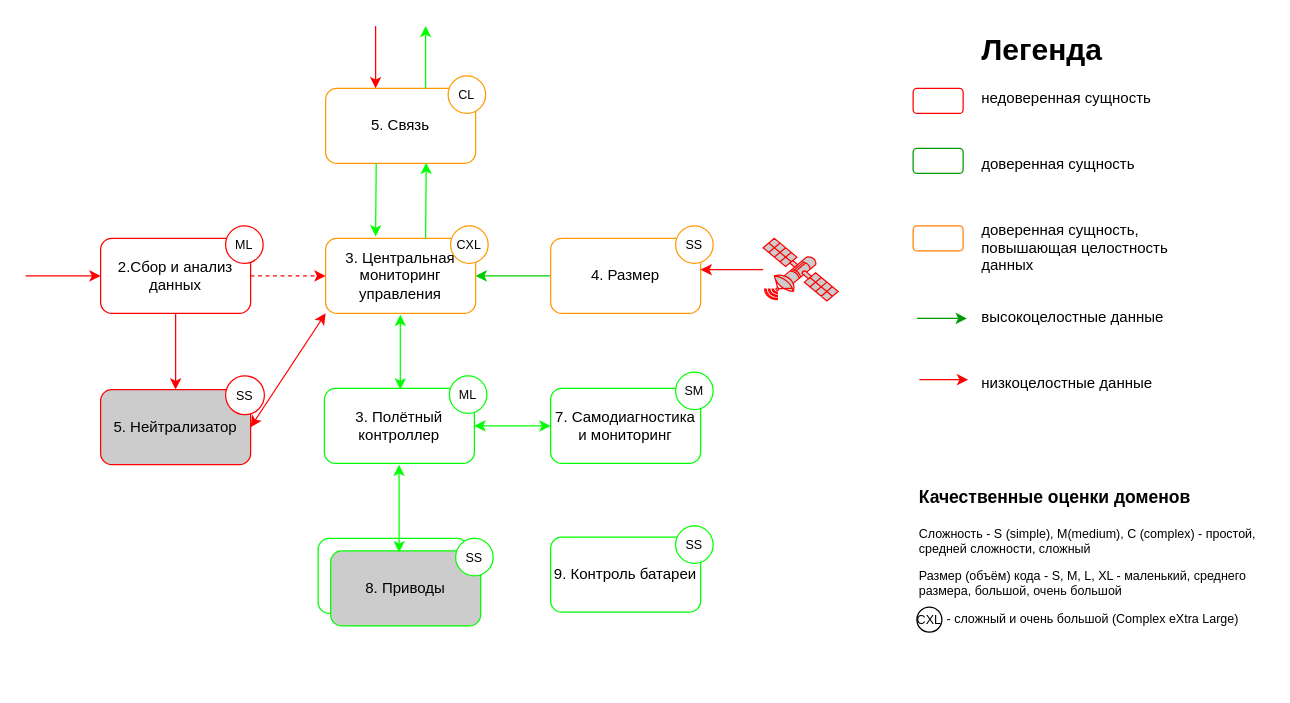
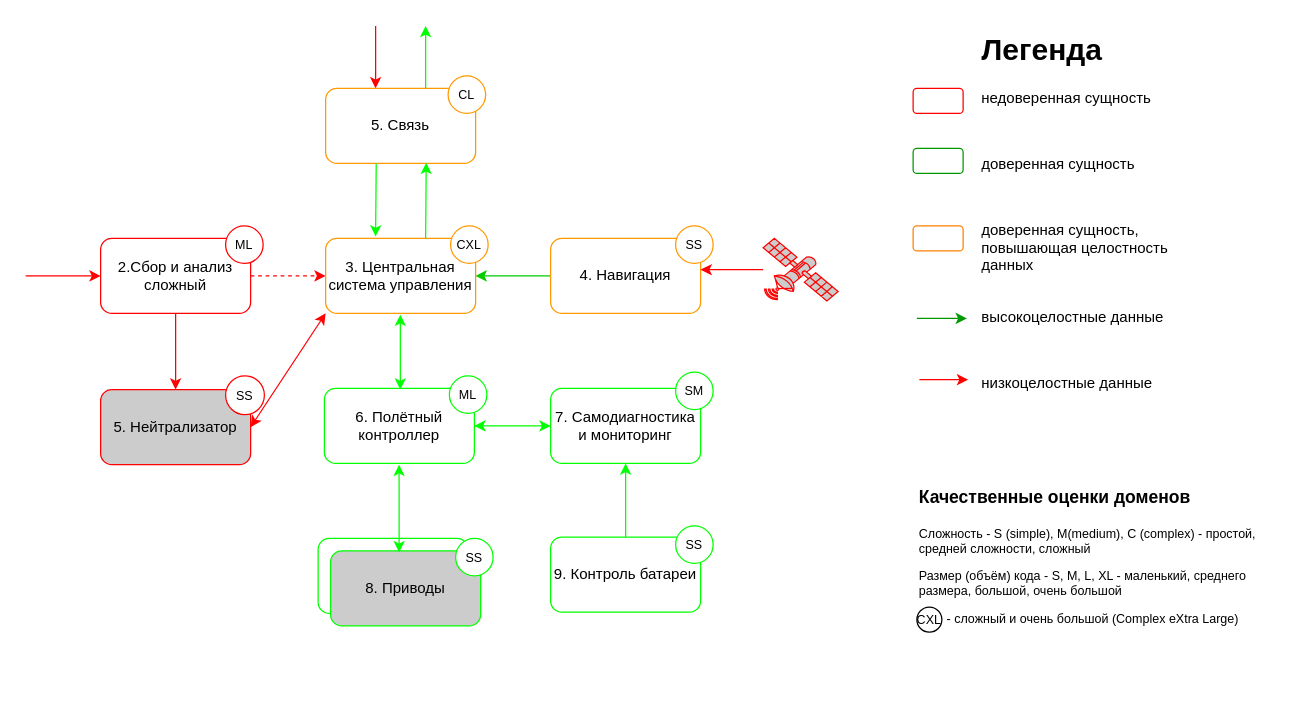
  <mxCell id="0" />
  <mxCell id="1" parent="0" />
  <mxCell id="2" value="" style="group" parent="1" vertex="1" connectable="0"><mxGeometry x="730" y="20" width="250" height="293" as="geometry" /></mxCell>
  <mxCell id="3" value="&lt;h1&gt;Легенда&lt;/h1&gt;&lt;p&gt;недоверенная сущность&lt;/p&gt;&lt;p&gt;&lt;br&gt;&lt;/p&gt;&lt;p&gt;доверенная сущность&lt;/p&gt;&lt;p&gt;&lt;br&gt;&lt;/p&gt;&lt;p&gt;доверенная сущность, повышающая целостность данных&lt;br&gt;&lt;br&gt;&lt;/p&gt;&lt;p&gt;высокоцелостные данные&lt;/p&gt;&lt;p&gt;&lt;br&gt;&lt;/p&gt;&lt;p&gt;низкоцелостные данные&lt;/p&gt;" style="text;html=1;strokeColor=none;fillColor=none;spacing=5;spacingTop=-20;whiteSpace=wrap;overflow=hidden;rounded=0;" parent="2" vertex="1"><mxGeometry x="50" width="200" height="293" as="geometry" /></mxCell>
  <mxCell id="4" value="" style="rounded=1;whiteSpace=wrap;html=1;strokeColor=#FF0000;fillColor=#FFFFFF;" parent="2" vertex="1"><mxGeometry y="50" width="40" height="20" as="geometry" /></mxCell>
  <mxCell id="5" value="" style="rounded=1;whiteSpace=wrap;html=1;strokeColor=#009900;" parent="2" vertex="1"><mxGeometry y="98" width="40" height="20" as="geometry" /></mxCell>
  <mxCell id="6" value="" style="rounded=1;whiteSpace=wrap;html=1;strokeColor=#FF8000;" parent="2" vertex="1"><mxGeometry y="160" width="40" height="20" as="geometry" /></mxCell>
  <mxCell id="7" value="" style="endArrow=classic;html=1;rounded=0;strokeColor=#009900;" parent="2" edge="1"><mxGeometry width="50" height="50" relative="1" as="geometry"><mxPoint x="3" y="234" as="sourcePoint" /><mxPoint x="43" y="234" as="targetPoint" /></mxGeometry></mxCell>
  <mxCell id="8" value="" style="endArrow=classic;html=1;rounded=0;strokeColor=#FF0000;" parent="2" edge="1"><mxGeometry width="50" height="50" relative="1" as="geometry"><mxPoint x="5" y="283" as="sourcePoint" /><mxPoint x="44" y="283" as="targetPoint" /></mxGeometry></mxCell>
  <mxCell id="9" value="" style="group" parent="1" vertex="1" connectable="0"><mxGeometry x="730" y="380" width="280" height="160" as="geometry" /></mxCell>
  <mxCell id="10" value="&lt;h1&gt;&lt;font style=&quot;font-size: 14px;&quot;&gt;Качественные оценки доменов&amp;nbsp;&lt;/font&gt;&lt;/h1&gt;&lt;p&gt;Сложность - S (simple), M(medium), C (complex) - простой, средней сложности, сложный&lt;/p&gt;&lt;p&gt;Размер (объём) кода - S, M, L, XL - маленький, среднего размера, большой, очень большой&lt;/p&gt;&lt;p&gt;&lt;span style=&quot;background-color: initial;&quot;&gt;&amp;nbsp; &amp;nbsp;&amp;nbsp; &amp;nbsp; &amp;nbsp;- сложный и очень большой (Complex eXtra Large)&lt;/span&gt;&lt;br&gt;&lt;/p&gt;" style="text;html=1;strokeColor=none;fillColor=none;spacing=5;spacingTop=-20;whiteSpace=wrap;overflow=hidden;rounded=0;fontSize=10;" parent="9" vertex="1"><mxGeometry width="280" height="160" as="geometry" /></mxCell>
  <mxCell id="11" value="CXL" style="ellipse;whiteSpace=wrap;html=1;aspect=fixed;strokeColor=#000000;fontSize=10;fillColor=#FFFFFF;" parent="9" vertex="1"><mxGeometry x="3" y="105" width="20" height="20" as="geometry" /></mxCell>
  <mxCell id="12" value="5. Приводы" style="rounded=1;whiteSpace=wrap;html=1;strokeColor=#00FF00;" parent="1" vertex="1"><mxGeometry x="254" y="430" width="120" height="60" as="geometry" /></mxCell>
  <mxCell id="13" style="edgeStyle=orthogonalEdgeStyle;rounded=0;orthogonalLoop=1;jettySize=auto;html=1;strokeColor=#00CC00;" parent="1" source="14" edge="1"><mxGeometry relative="1" as="geometry"><mxPoint x="380" y="220" as="targetPoint" /></mxGeometry></mxCell>
- <mxCell id="14" value="4. Размер" style="rounded=1;whiteSpace=wrap;html=1;strokeColor=#FF9900;" parent="1" vertex="1"><mxGeometry x="440" y="190" width="120" height="60" as="geometry" /></mxCell>
+ <mxCell id="14" value="4. Навигация" style="rounded=1;whiteSpace=wrap;html=1;strokeColor=#FF9900;" parent="1" vertex="1"><mxGeometry x="440" y="190" width="120" height="60" as="geometry" /></mxCell>
  <mxCell id="15" style="edgeStyle=orthogonalEdgeStyle;rounded=0;orthogonalLoop=1;jettySize=auto;html=1;entryX=0;entryY=0.5;entryDx=0;entryDy=0;strokeColor=#FF0000;dashed=1;" parent="1" source="17" target="19" edge="1"><mxGeometry relative="1" as="geometry" /></mxCell>
  <mxCell id="16" style="edgeStyle=orthogonalEdgeStyle;rounded=0;orthogonalLoop=1;jettySize=auto;html=1;entryX=0.5;entryY=0;entryDx=0;entryDy=0;strokeColor=#FF0000;" parent="1" source="17" target="21" edge="1"><mxGeometry relative="1" as="geometry" /></mxCell>
- <mxCell id="17" value="2.Сбор и анализ данных" style="rounded=1;whiteSpace=wrap;html=1;strokeColor=#FF0000;" parent="1" vertex="1"><mxGeometry x="80" y="190" width="120" height="60" as="geometry" /></mxCell>
+ <mxCell id="17" value="2.Сбор и анализ сложный" style="rounded=1;whiteSpace=wrap;html=1;strokeColor=#FF0000;" parent="1" vertex="1"><mxGeometry x="80" y="190" width="120" height="60" as="geometry" /></mxCell>
  <mxCell id="18" value="5. Связь" style="rounded=1;whiteSpace=wrap;html=1;strokeColor=#FF9900;" parent="1" vertex="1"><mxGeometry x="260" y="70" width="120" height="60" as="geometry" /></mxCell>
- <mxCell id="19" value="3. Центральная мониторинг управления" style="rounded=1;whiteSpace=wrap;html=1;strokeColor=#FF9900;" parent="1" vertex="1"><mxGeometry x="260" y="190" width="120" height="60" as="geometry" /></mxCell>
- <mxCell id="20" value="3.&amp;nbsp;Полётный контроллер" style="rounded=1;whiteSpace=wrap;html=1;strokeColor=#00FF00;" parent="1" vertex="1"><mxGeometry x="259" y="310" width="120" height="60" as="geometry" /></mxCell>
+ <mxCell id="19" value="3. Центральная система управления" style="rounded=1;whiteSpace=wrap;html=1;strokeColor=#FF9900;" parent="1" vertex="1"><mxGeometry x="260" y="190" width="120" height="60" as="geometry" /></mxCell>
+ <mxCell id="20" value="6.&amp;nbsp;Полётный контроллер" style="rounded=1;whiteSpace=wrap;html=1;strokeColor=#00FF00;" parent="1" vertex="1"><mxGeometry x="259" y="310" width="120" height="60" as="geometry" /></mxCell>
  <mxCell id="21" value="5. Нейтрализатор" style="rounded=1;whiteSpace=wrap;html=1;strokeColor=#FF0000;fillColor=#cccccc;" parent="1" vertex="1"><mxGeometry x="80" y="311" width="120" height="60" as="geometry" /></mxCell>
+ <mxCell id="22" style="edgeStyle=orthogonalEdgeStyle;rounded=0;orthogonalLoop=1;jettySize=auto;html=1;strokeColor=#00FF00;" parent="1" source="23" target="27" edge="1"><mxGeometry relative="1" as="geometry" /></mxCell>
  <mxCell id="23" value="9. Контроль батареи" style="rounded=1;whiteSpace=wrap;html=1;strokeColor=#00FF00;" parent="1" vertex="1"><mxGeometry x="440" y="429" width="120" height="60" as="geometry" /></mxCell>
  <mxCell id="24" value="8. Приводы" style="rounded=1;whiteSpace=wrap;html=1;strokeColor=#00FF00;fillColor=#cccccc;" parent="1" vertex="1"><mxGeometry x="264" y="440" width="120" height="60" as="geometry" /></mxCell>
  <mxCell id="25" value="" style="endArrow=classic;startArrow=classic;html=1;rounded=0;exitX=0.5;exitY=0;exitDx=0;exitDy=0;strokeColor=#00FF00;" parent="1" edge="1"><mxGeometry width="50" height="50" relative="1" as="geometry"><mxPoint x="319.76" y="311" as="sourcePoint" /><mxPoint x="319.76" y="251" as="targetPoint" /></mxGeometry></mxCell>
  <mxCell id="26" value="" style="endArrow=classic;startArrow=classic;html=1;rounded=0;exitX=0.457;exitY=0.019;exitDx=0;exitDy=0;exitPerimeter=0;strokeColor=#00FF00;" parent="1" source="24" edge="1"><mxGeometry width="50" height="50" relative="1" as="geometry"><mxPoint x="318.76" y="431" as="sourcePoint" /><mxPoint x="318.76" y="371" as="targetPoint" /></mxGeometry></mxCell>
  <mxCell id="27" value="7. Самодиагностика и мониторинг" style="rounded=1;whiteSpace=wrap;html=1;strokeColor=#00FF00;" parent="1" vertex="1"><mxGeometry x="440" y="310" width="120" height="60" as="geometry" /></mxCell>
  <mxCell id="28" value="" style="endArrow=classic;startArrow=classic;html=1;rounded=0;entryX=0;entryY=1;entryDx=0;entryDy=0;strokeColor=#FF0000;exitX=1;exitY=0.5;exitDx=0;exitDy=0;" parent="1" target="19" edge="1" source="21"><mxGeometry width="50" height="50" relative="1" as="geometry"><mxPoint x="200" y="310" as="sourcePoint" /><mxPoint x="180" y="251" as="targetPoint" /></mxGeometry></mxCell>
  <mxCell id="29" value="" style="endArrow=classic;startArrow=classic;html=1;rounded=0;exitX=0;exitY=0.5;exitDx=0;exitDy=0;strokeColor=#00FF00;" parent="1" source="27" target="20" edge="1"><mxGeometry width="50" height="50" relative="1" as="geometry"><mxPoint x="410" y="311" as="sourcePoint" /><mxPoint x="470" y="251" as="targetPoint" /></mxGeometry></mxCell>
  <mxCell id="30" style="edgeStyle=orthogonalEdgeStyle;rounded=0;orthogonalLoop=1;jettySize=auto;html=1;entryX=1;entryY=0.417;entryDx=0;entryDy=0;entryPerimeter=0;strokeColor=#FF0000;" parent="1" source="31" target="14" edge="1"><mxGeometry relative="1" as="geometry" /></mxCell>
  <mxCell id="31" value="" style="fontColor=#0066CC;verticalAlign=top;verticalLabelPosition=bottom;labelPosition=center;align=center;html=1;outlineConnect=0;fillColor=#CCCCCC;strokeColor=#FF0000;gradientColor=none;gradientDirection=north;strokeWidth=2;shape=mxgraph.networks.satellite;" parent="1" vertex="1"><mxGeometry x="610" y="190" width="60" height="50" as="geometry" /></mxCell>
  <mxCell id="32" value="" style="endArrow=classic;html=1;rounded=0;entryX=0;entryY=0.5;entryDx=0;entryDy=0;strokeColor=#FF0000;" parent="1" target="17" edge="1"><mxGeometry width="50" height="50" relative="1" as="geometry"><mxPoint x="20" y="220" as="sourcePoint" /><mxPoint x="-10" y="170" as="targetPoint" /></mxGeometry></mxCell>
  <mxCell id="33" value="" style="endArrow=classic;html=1;rounded=0;strokeColor=#00FF00;" parent="1" edge="1"><mxGeometry width="50" height="50" relative="1" as="geometry"><mxPoint x="340" y="70" as="sourcePoint" /><mxPoint x="340" y="20" as="targetPoint" /></mxGeometry></mxCell>
  <mxCell id="34" value="" style="endArrow=classic;html=1;rounded=0;strokeColor=#FF0000;" parent="1" edge="1"><mxGeometry width="50" height="50" relative="1" as="geometry"><mxPoint x="300" y="20" as="sourcePoint" /><mxPoint x="300" y="70" as="targetPoint" /></mxGeometry></mxCell>
  <mxCell id="35" value="" style="endArrow=classic;html=1;rounded=0;strokeColor=#00FF00;exitX=0.654;exitY=1.061;exitDx=0;exitDy=0;exitPerimeter=0;entryX=0.333;entryY=-0.026;entryDx=0;entryDy=0;entryPerimeter=0;" parent="1" target="19" edge="1"><mxGeometry width="50" height="50" relative="1" as="geometry"><mxPoint x="300.48" y="130" as="sourcePoint" /><mxPoint x="300" y="183.82" as="targetPoint" /></mxGeometry></mxCell>
  <mxCell id="36" value="" style="endArrow=classic;html=1;rounded=0;strokeColor=#00FF00;exitX=0.333;exitY=-0.026;exitDx=0;exitDy=0;exitPerimeter=0;entryX=0.337;entryY=0.966;entryDx=0;entryDy=0;entryPerimeter=0;" parent="1" edge="1"><mxGeometry width="50" height="50" relative="1" as="geometry"><mxPoint x="340" y="190" as="sourcePoint" /><mxPoint x="340.48" y="129.52" as="targetPoint" /></mxGeometry></mxCell>
  <mxCell id="37" value="CL" style="ellipse;whiteSpace=wrap;html=1;aspect=fixed;strokeColor=#FF9900;fontSize=10;fillColor=#FFFFFF;" parent="1" vertex="1"><mxGeometry x="358" y="60" width="30" height="30" as="geometry" /></mxCell>
  <mxCell id="38" value="CXL" style="ellipse;whiteSpace=wrap;html=1;aspect=fixed;strokeColor=#FF9900;fontSize=10;fillColor=#FFFFFF;" parent="1" vertex="1"><mxGeometry x="360" y="180" width="30" height="30" as="geometry" /></mxCell>
  <mxCell id="39" value="ML" style="ellipse;whiteSpace=wrap;html=1;aspect=fixed;strokeColor=#FF0000;fontSize=10;fillColor=#FFFFFF;" parent="1" vertex="1"><mxGeometry x="180" y="180" width="30" height="30" as="geometry" /></mxCell>
  <mxCell id="40" value="SS" style="ellipse;whiteSpace=wrap;html=1;aspect=fixed;strokeColor=#FF0000;fontSize=10;fillColor=#FFFFFF;" parent="1" vertex="1"><mxGeometry x="180" y="300" width="31" height="31" as="geometry" /></mxCell>
  <mxCell id="41" value="ML" style="ellipse;whiteSpace=wrap;html=1;aspect=fixed;strokeColor=#00FF00;fontSize=10;fillColor=#FFFFFF;" parent="1" vertex="1"><mxGeometry x="359" y="300" width="30" height="30" as="geometry" /></mxCell>
  <mxCell id="42" value="SS" style="ellipse;whiteSpace=wrap;html=1;aspect=fixed;strokeColor=#FF9900;fontSize=10;fillColor=#FFFFFF;" parent="1" vertex="1"><mxGeometry x="540" y="180" width="30" height="30" as="geometry" /></mxCell>
  <mxCell id="43" value="SM" style="ellipse;whiteSpace=wrap;html=1;aspect=fixed;strokeColor=#00FF00;fontSize=10;fillColor=#FFFFFF;" parent="1" vertex="1"><mxGeometry x="540" y="297" width="30" height="30" as="geometry" /></mxCell>
  <mxCell id="44" value="SS" style="ellipse;whiteSpace=wrap;html=1;aspect=fixed;strokeColor=#00FF00;fontSize=10;fillColor=#FFFFFF;" parent="1" vertex="1"><mxGeometry x="364" y="430" width="30" height="30" as="geometry" /></mxCell>
  <mxCell id="45" value="SS" style="ellipse;whiteSpace=wrap;html=1;aspect=fixed;strokeColor=#00FF00;fontSize=10;fillColor=#FFFFFF;" parent="1" vertex="1"><mxGeometry x="540" y="420" width="30" height="30" as="geometry" /></mxCell>
